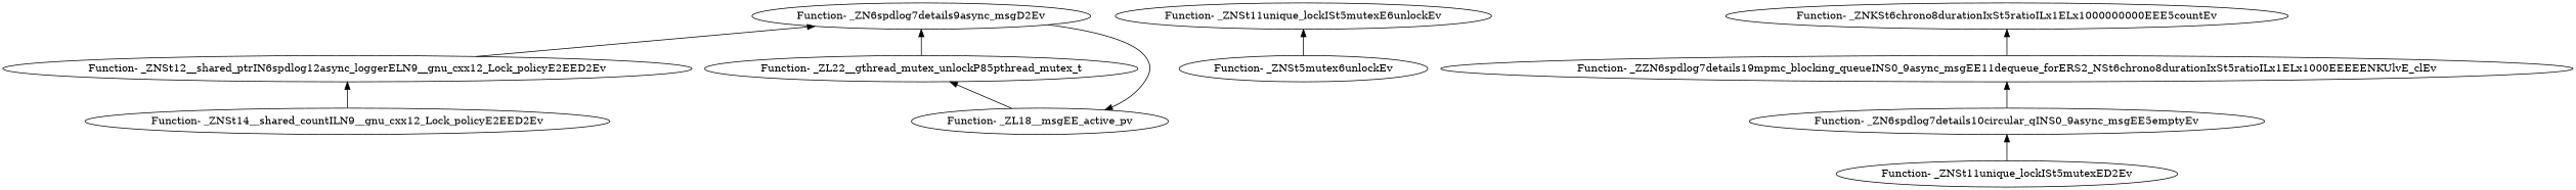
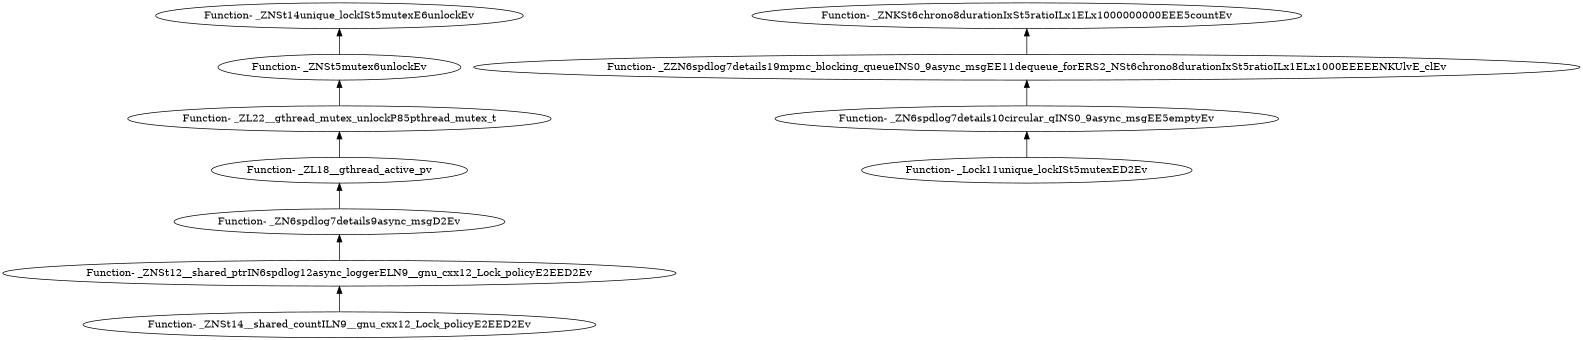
  digraph {
    edge [dir=back]
    "Function- _ZNSt12__shared_ptrIN6spdlog12async_loggerELN9__gnu_cxx12_Lock_policyE2EED2Ev"
    "Function- _ZNSt14__shared_countILN9__gnu_cxx12_Lock_policyE2EED2Ev"
    "Function- _ZN6spdlog7details9async_msgD2Ev"
-   "Function- _ZL18__gthread_active_pv" [label="Function- _ZL18__msgEE_active_pv"]
+   "Function- _ZL18__gthread_active_pv"
    n5 [label="Function- _ZL22__gthread_mutex_unlockP85pthread_mutex_t"]
    "Function- _ZNSt5mutex6unlockEv"
-   "Function- _ZNSt11unique_lockISt5mutexE6unlockEv"
+   "Function- _ZNSt11unique_lockISt5mutexE6unlockEv" [label="Function- _ZNSt14unique_lockISt5mutexE6unlockEv"]
    "Function- _ZN6spdlog7details10circular_qINS0_9async_msgEE5emptyEv"
-   "Function- _ZNSt11unique_lockISt5mutexED2Ev"
+   "Function- _ZNSt11unique_lockISt5mutexED2Ev" [label="Function- _Lock11unique_lockISt5mutexED2Ev"]
    "Function- _ZZN6spdlog7details19mpmc_blocking_queueINS0_9async_msgEE11dequeue_forERS2_NSt6chrono8durationIxSt5ratioILx1ELx1000EEEEENKUlvE_clEv"
    "Function- _ZNKSt6chrono8durationIxSt5ratioILx1ELx1000000000EEE5countEv"
    "Function- _ZNSt12__shared_ptrIN6spdlog12async_loggerELN9__gnu_cxx12_Lock_policyE2EED2Ev" -> "Function- _ZNSt14__shared_countILN9__gnu_cxx12_Lock_policyE2EED2Ev"
    "Function- _ZN6spdlog7details9async_msgD2Ev" -> "Function- _ZNSt12__shared_ptrIN6spdlog12async_loggerELN9__gnu_cxx12_Lock_policyE2EED2Ev"
    "Function- _ZL18__gthread_active_pv" -> "Function- _ZN6spdlog7details9async_msgD2Ev"
    n5 -> "Function- _ZL18__gthread_active_pv"
-   "Function- _ZN6spdlog7details9async_msgD2Ev" -> n5
+   "Function- _ZNSt5mutex6unlockEv" -> n5
    "Function- _ZNSt11unique_lockISt5mutexE6unlockEv" -> "Function- _ZNSt5mutex6unlockEv"
    "Function- _ZN6spdlog7details10circular_qINS0_9async_msgEE5emptyEv" -> "Function- _ZNSt11unique_lockISt5mutexED2Ev"
    "Function- _ZZN6spdlog7details19mpmc_blocking_queueINS0_9async_msgEE11dequeue_forERS2_NSt6chrono8durationIxSt5ratioILx1ELx1000EEEEENKUlvE_clEv" -> "Function- _ZN6spdlog7details10circular_qINS0_9async_msgEE5emptyEv"
    "Function- _ZNKSt6chrono8durationIxSt5ratioILx1ELx1000000000EEE5countEv" -> "Function- _ZZN6spdlog7details19mpmc_blocking_queueINS0_9async_msgEE11dequeue_forERS2_NSt6chrono8durationIxSt5ratioILx1ELx1000EEEEENKUlvE_clEv"
  }
